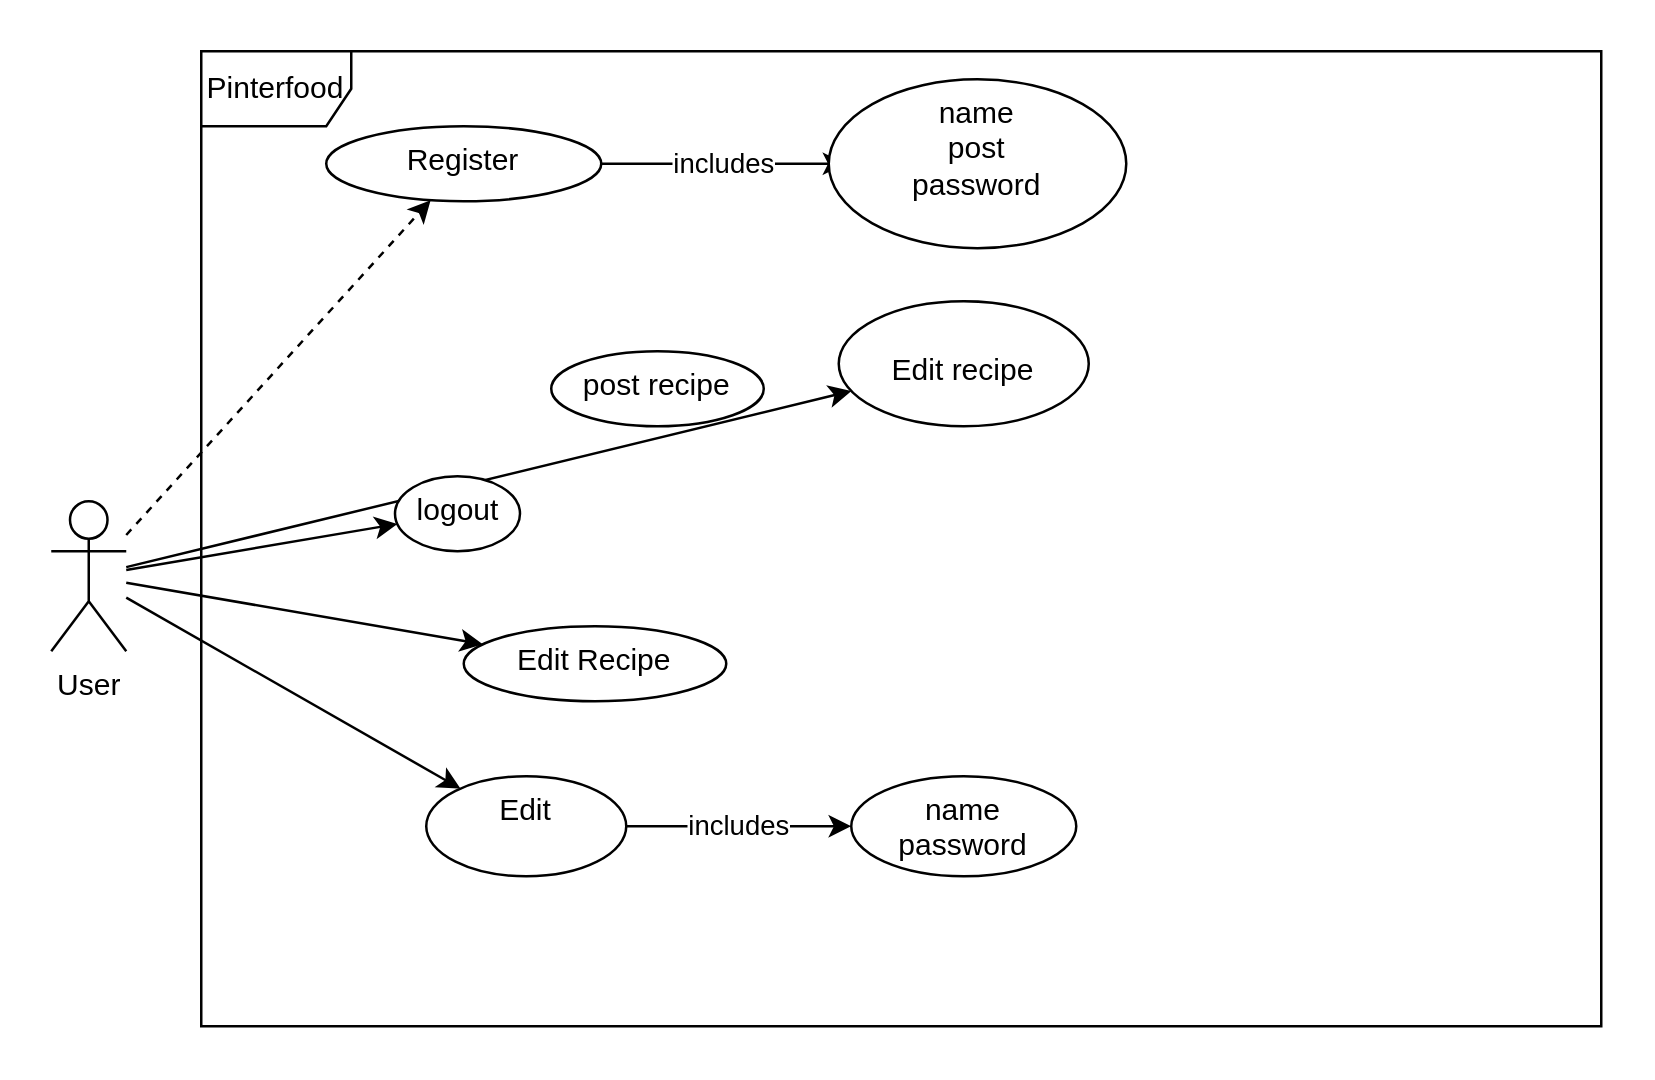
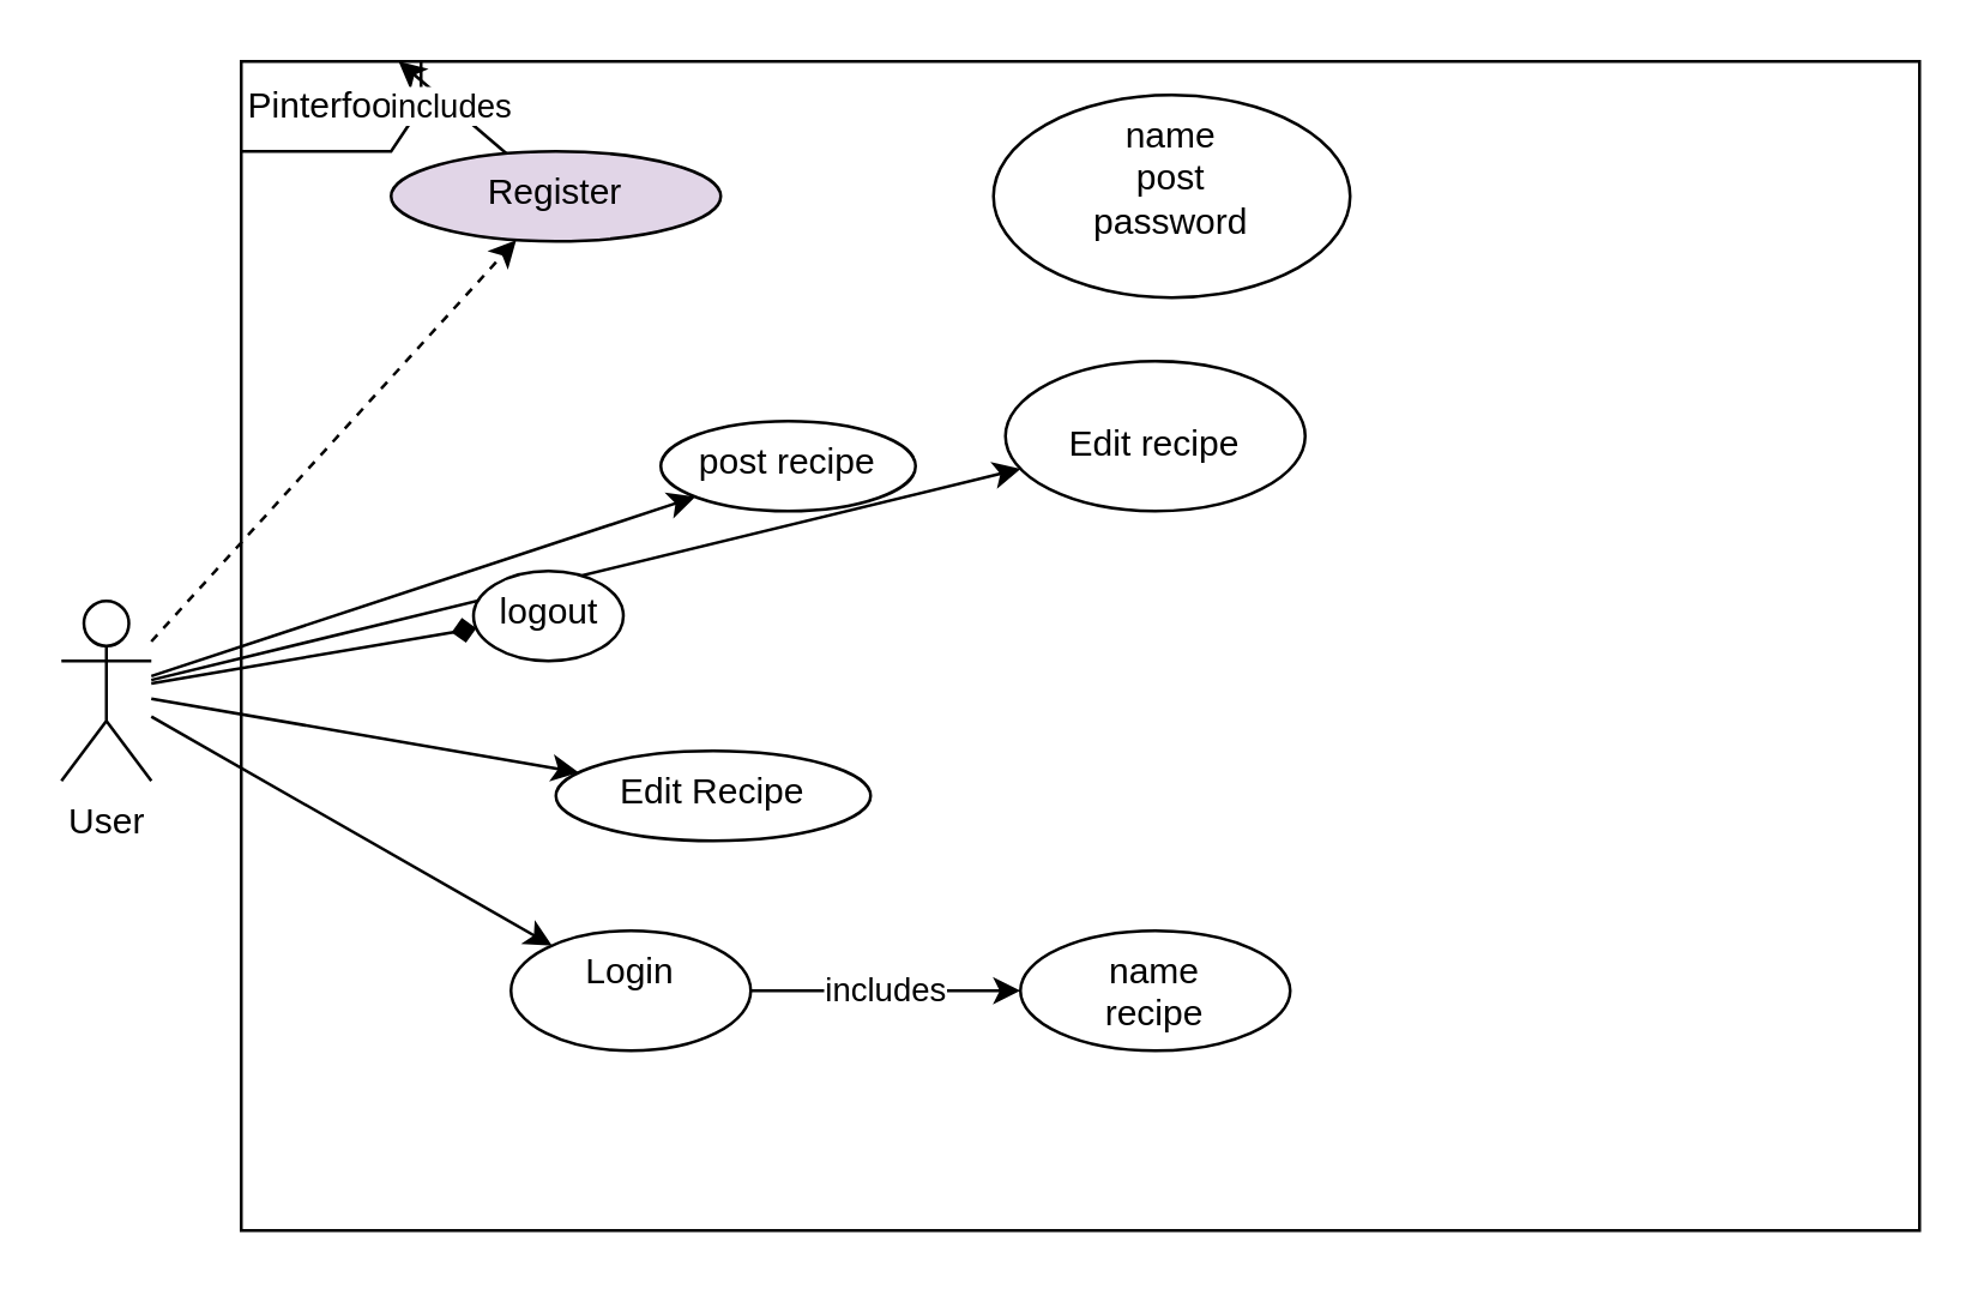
  <mxCell id="0" />
  <mxCell id="1" parent="0" />
  <mxCell id="2" value="Pinterfood" style="shape=umlFrame;whiteSpace=wrap;html=1;" vertex="1" parent="1"><mxGeometry x="80" y="20" width="560" height="390" as="geometry" /></mxCell>
  <mxCell id="3" value="" style="rounded=0;orthogonalLoop=1;jettySize=auto;html=1;dashed=1;" edge="1" parent="1" source="9" target="11"><mxGeometry relative="1" as="geometry" /></mxCell>
+ <mxCell id="4" value="" style="edgeStyle=none;rounded=0;orthogonalLoop=1;jettySize=auto;html=1;" edge="1" parent="1" source="9" target="12"><mxGeometry relative="1" as="geometry" /></mxCell>
  <mxCell id="5" value="" style="edgeStyle=none;rounded=0;orthogonalLoop=1;jettySize=auto;html=1;" edge="1" parent="1" source="9" target="13"><mxGeometry relative="1" as="geometry" /></mxCell>
  <mxCell id="6" value="" style="edgeStyle=none;rounded=0;orthogonalLoop=1;jettySize=auto;html=1;" edge="1" parent="1" source="9" target="15"><mxGeometry relative="1" as="geometry" /></mxCell>
- <mxCell id="7" value="" style="edgeStyle=none;rounded=0;orthogonalLoop=1;jettySize=auto;html=1;" edge="1" parent="1" source="9" target="18"><mxGeometry relative="1" as="geometry" /></mxCell>
+ <mxCell id="7" value="" style="edgeStyle=none;rounded=0;orthogonalLoop=1;jettySize=auto;html=1;endArrow=diamond;" edge="1" parent="1" source="9" target="18"><mxGeometry relative="1" as="geometry" /></mxCell>
  <mxCell id="8" value="" style="edgeStyle=none;rounded=0;orthogonalLoop=1;jettySize=auto;html=1;" edge="1" parent="1" source="9" target="19"><mxGeometry relative="1" as="geometry" /></mxCell>
  <mxCell id="9" value="User" style="shape=umlActor;verticalLabelPosition=bottom;verticalAlign=top;html=1;" vertex="1" parent="1"><mxGeometry x="20" y="200" width="30" height="60" as="geometry" /></mxCell>
- <mxCell id="10" value="includes" style="edgeStyle=none;rounded=0;orthogonalLoop=1;jettySize=auto;html=1;entryX=0.056;entryY=0.5;entryDx=0;entryDy=0;entryPerimeter=0;" edge="1" parent="1" source="11" target="17"><mxGeometry relative="1" as="geometry"><mxPoint x="328" y="65" as="targetPoint" /></mxGeometry></mxCell>
- <mxCell id="11" value="Register" style="ellipse;whiteSpace=wrap;html=1;verticalAlign=top;" vertex="1" parent="1"><mxGeometry x="130" y="50" width="110" height="30" as="geometry" /></mxCell>
+ <mxCell id="10" value="includes" style="edgeStyle=none;rounded=0;orthogonalLoop=1;jettySize=auto;html=1;" edge="1" parent="1" source="11" target="2"><mxGeometry relative="1" as="geometry"><mxPoint x="328" y="65" as="targetPoint" /></mxGeometry></mxCell>
+ <mxCell id="11" value="Register" style="ellipse;whiteSpace=wrap;html=1;verticalAlign=top;fillColor=#e1d5e7;" vertex="1" parent="1"><mxGeometry x="130" y="50" width="110" height="30" as="geometry" /></mxCell>
  <mxCell id="12" value="post recipe" style="ellipse;whiteSpace=wrap;html=1;verticalAlign=top;" vertex="1" parent="1"><mxGeometry x="220" y="140" width="85" height="30" as="geometry" /></mxCell>
  <mxCell id="13" value="&lt;br&gt;Edit recipe" style="ellipse;whiteSpace=wrap;html=1;verticalAlign=top;" vertex="1" parent="1"><mxGeometry x="335" y="120" width="100" height="50" as="geometry" /></mxCell>
  <mxCell id="14" value="includes" style="edgeStyle=none;rounded=0;orthogonalLoop=1;jettySize=auto;html=1;" edge="1" parent="1" source="15" target="16"><mxGeometry relative="1" as="geometry" /></mxCell>
- <mxCell id="15" value="Edit" style="ellipse;whiteSpace=wrap;html=1;verticalAlign=top;" vertex="1" parent="1"><mxGeometry x="170" y="310" width="80" height="40" as="geometry" /></mxCell>
- <mxCell id="16" value="name&lt;br&gt;password&lt;br&gt;" style="ellipse;whiteSpace=wrap;html=1;verticalAlign=top;" vertex="1" parent="1"><mxGeometry x="340" y="310" width="90" height="40" as="geometry" /></mxCell>
+ <mxCell id="15" value="Login" style="ellipse;whiteSpace=wrap;html=1;verticalAlign=top;" vertex="1" parent="1"><mxGeometry x="170" y="310" width="80" height="40" as="geometry" /></mxCell>
+ <mxCell id="16" value="name&lt;br&gt;recipe&lt;br&gt;" style="ellipse;whiteSpace=wrap;html=1;verticalAlign=top;" vertex="1" parent="1"><mxGeometry x="340" y="310" width="90" height="40" as="geometry" /></mxCell>
  <mxCell id="17" value="name&lt;br&gt;post&lt;br&gt;password" style="ellipse;whiteSpace=wrap;html=1;verticalAlign=top;" vertex="1" parent="1"><mxGeometry x="331" y="31.25" width="119" height="67.5" as="geometry" /></mxCell>
  <mxCell id="18" value="logout" style="ellipse;whiteSpace=wrap;html=1;verticalAlign=top;" vertex="1" parent="1"><mxGeometry x="157.5" y="190" width="50" height="30" as="geometry" /></mxCell>
  <mxCell id="19" value="Edit Recipe" style="ellipse;whiteSpace=wrap;html=1;verticalAlign=top;" vertex="1" parent="1"><mxGeometry x="185" y="250" width="105" height="30" as="geometry" /></mxCell>
